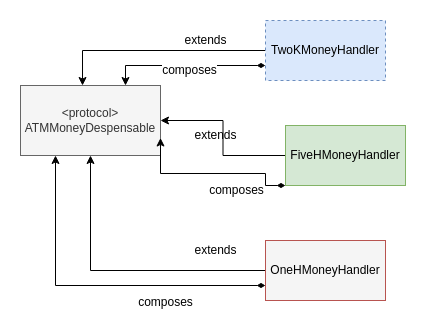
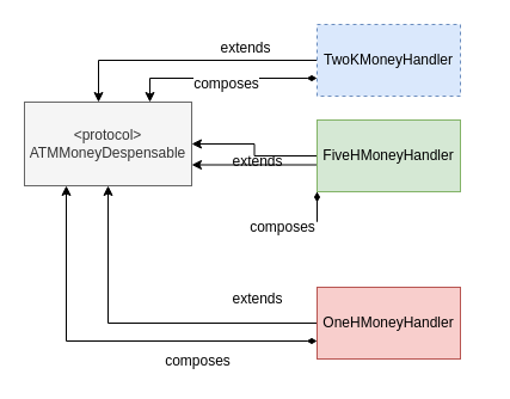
  <mxCell id="0" />
  <mxCell id="1" parent="0" />
  <mxCell id="2" value="&amp;lt;protocol&amp;gt;&lt;br&gt;ATMMoneyDespensable" style="rounded=0;whiteSpace=wrap;html=1;fillColor=#f5f5f5;strokeColor=#666666;fontColor=#333333;" vertex="1" parent="1"><mxGeometry x="20" y="85" width="140" height="70" as="geometry" /></mxCell>
  <mxCell id="3" style="edgeStyle=orthogonalEdgeStyle;rounded=0;orthogonalLoop=1;jettySize=auto;html=1;entryX=0.443;entryY=0;entryDx=0;entryDy=0;entryPerimeter=0;" edge="1" parent="1" source="6" target="2"><mxGeometry relative="1" as="geometry" /></mxCell>
  <mxCell id="4" style="edgeStyle=orthogonalEdgeStyle;rounded=0;orthogonalLoop=1;jettySize=auto;html=1;exitX=0;exitY=0.75;exitDx=0;exitDy=0;entryX=0.75;entryY=0;entryDx=0;entryDy=0;startArrow=diamondThin;startFill=1;" edge="1" parent="1" source="6" target="2"><mxGeometry relative="1" as="geometry" /></mxCell>
  <mxCell id="5" value="composes" style="text;html=1;align=center;verticalAlign=middle;resizable=0;points=[];;labelBackgroundColor=#ffffff;" vertex="1" connectable="0" parent="4"><mxGeometry x="-0.033" y="4" relative="1" as="geometry"><mxPoint as="offset" /></mxGeometry></mxCell>
  <mxCell id="6" value="TwoKMoneyHandler" style="rounded=0;whiteSpace=wrap;html=1;fillColor=#dae8fc;strokeColor=#6c8ebf;dashed=1;" vertex="1" parent="1"><mxGeometry x="265" y="20" width="120" height="60" as="geometry" /></mxCell>
  <mxCell id="7" style="edgeStyle=orthogonalEdgeStyle;rounded=0;orthogonalLoop=1;jettySize=auto;html=1;entryX=1;entryY=0.5;entryDx=0;entryDy=0;" edge="1" parent="1" source="9" target="2"><mxGeometry relative="1" as="geometry" /></mxCell>
  <mxCell id="8" style="edgeStyle=orthogonalEdgeStyle;rounded=0;orthogonalLoop=1;jettySize=auto;html=1;exitX=0;exitY=1;exitDx=0;exitDy=0;entryX=1;entryY=0.75;entryDx=0;entryDy=0;startArrow=diamondThin;startFill=1;" edge="1" parent="1" source="9" target="2"><mxGeometry relative="1" as="geometry"><Array as="points"><mxPoint x="265" y="185" /><mxPoint x="265" y="173" /></Array></mxGeometry></mxCell>
- <mxCell id="9" value="FiveHMoneyHandler" style="rounded=0;whiteSpace=wrap;html=1;fillColor=#d5e8d4;strokeColor=#82b366;" vertex="1" parent="1"><mxGeometry x="285" y="125" width="120" height="60" as="geometry" /></mxCell>
+ <mxCell id="9" value="FiveHMoneyHandler" style="rounded=0;whiteSpace=wrap;html=1;fillColor=#d5e8d4;strokeColor=#82b366;" vertex="1" parent="1"><mxGeometry x="265" y="100" width="120" height="60" as="geometry" /></mxCell>
  <mxCell id="10" style="edgeStyle=orthogonalEdgeStyle;rounded=0;orthogonalLoop=1;jettySize=auto;html=1;" edge="1" parent="1" source="12" target="2"><mxGeometry relative="1" as="geometry" /></mxCell>
  <mxCell id="11" style="edgeStyle=orthogonalEdgeStyle;rounded=0;orthogonalLoop=1;jettySize=auto;html=1;exitX=0;exitY=0.75;exitDx=0;exitDy=0;entryX=0.25;entryY=1;entryDx=0;entryDy=0;startArrow=diamondThin;startFill=1;" edge="1" parent="1" source="12" target="2"><mxGeometry relative="1" as="geometry" /></mxCell>
- <mxCell id="12" value="OneHMoneyHandler" style="rounded=0;whiteSpace=wrap;html=1;fillColor=#f5f5f5;strokeColor=#b85450;" vertex="1" parent="1"><mxGeometry x="265" y="240" width="120" height="60" as="geometry" /></mxCell>
+ <mxCell id="12" value="OneHMoneyHandler" style="rounded=0;whiteSpace=wrap;html=1;fillColor=#f8cecc;strokeColor=#b85450;" vertex="1" parent="1"><mxGeometry x="265" y="240" width="120" height="60" as="geometry" /></mxCell>
  <mxCell id="13" value="extends" style="text;html=1;align=center;verticalAlign=middle;resizable=0;points=[];;autosize=1;" vertex="1" parent="1"><mxGeometry x="175" y="30" width="60" height="20" as="geometry" /></mxCell>
  <mxCell id="14" value="extends" style="text;html=1;align=center;verticalAlign=middle;resizable=0;points=[];;autosize=1;" vertex="1" parent="1"><mxGeometry x="185" y="125" width="60" height="20" as="geometry" /></mxCell>
  <mxCell id="15" value="extends" style="text;html=1;align=center;verticalAlign=middle;resizable=0;points=[];;autosize=1;" vertex="1" parent="1"><mxGeometry x="185" y="240" width="60" height="20" as="geometry" /></mxCell>
  <mxCell id="16" value="composes" style="text;html=1;align=center;verticalAlign=middle;resizable=0;points=[];;autosize=1;" vertex="1" parent="1"><mxGeometry x="201" y="180" width="70" height="20" as="geometry" /></mxCell>
  <mxCell id="17" value="composes" style="text;html=1;align=center;verticalAlign=middle;resizable=0;points=[];;autosize=1;" vertex="1" parent="1"><mxGeometry x="130" y="292" width="70" height="20" as="geometry" /></mxCell>
